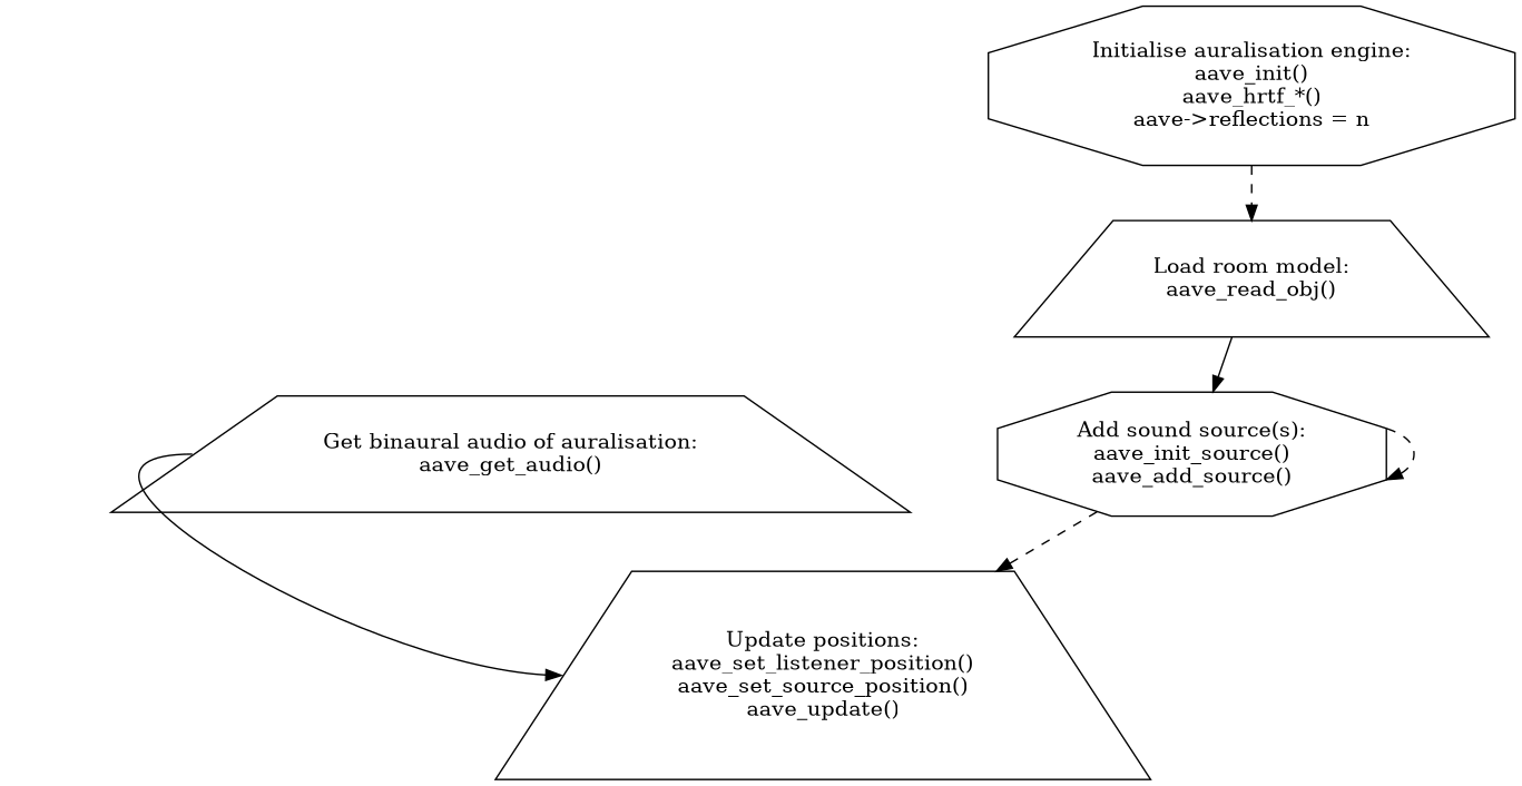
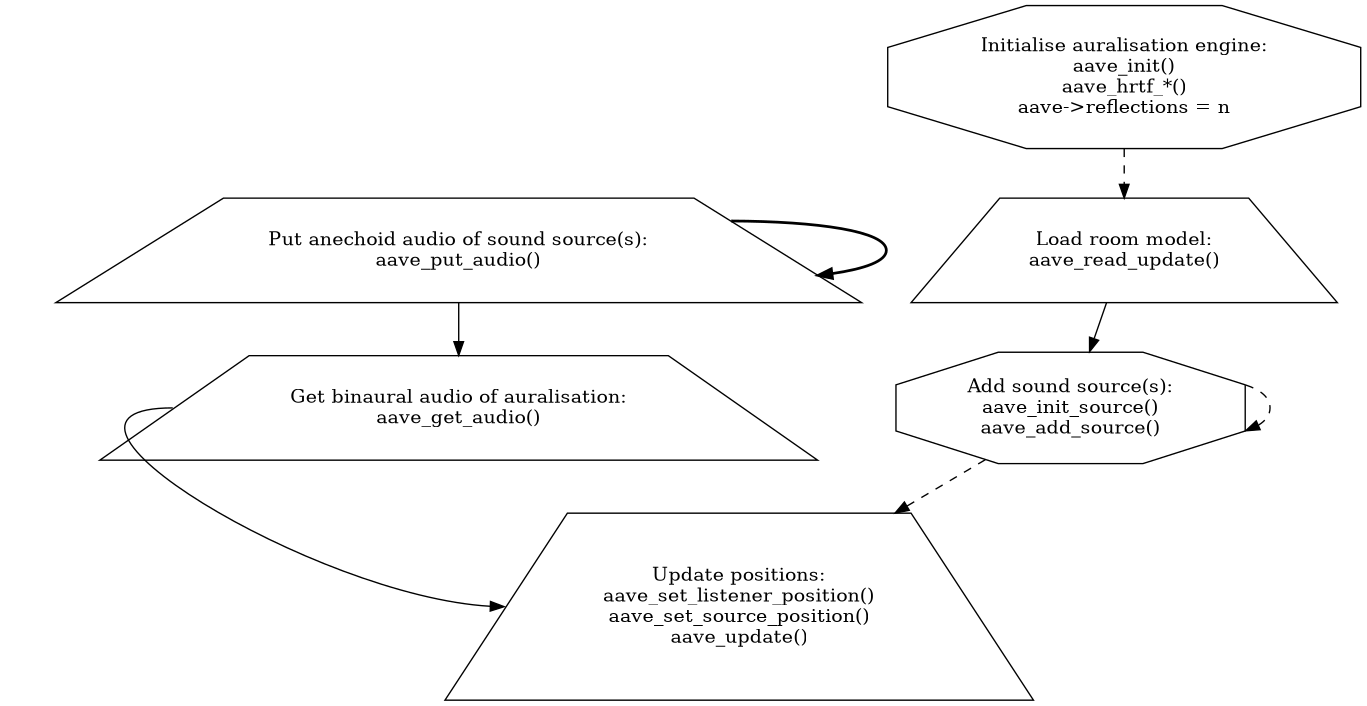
  digraph {
    node [shape=trapezium]
    edge [style=dashed]
    n1 [label="Initialise auralisation engine:\naave_init()\naave_hrtf_*()\naave->reflections = n" shape=octagon]
-   n2 [label="Load room model:\naave_read_obj()"]
+   n2 [label="Load room model:\naave_read_update()"]
    n3 [label="Add sound source(s):\naave_init_source()\naave_add_source()" shape=octagon]
    n4 [label="Update positions:\naave_set_listener_position()\naave_set_source_position()\naave_update()"]
+   n5 [label="Put anechoid audio of sound source(s):\naave_put_audio()"]
    n6 [label="Get binaural audio of auralisation:\naave_get_audio()"]
    n1 -> n2
    n2 -> n3 [style=solid]
    n3 -> n3
    n3 -> n4
+   n5 -> n5 [style=bold]
+   n5 -> n6 [style=solid weight=3]
    n6 -> n4 [headport=w style=solid tailport=w]
  }
